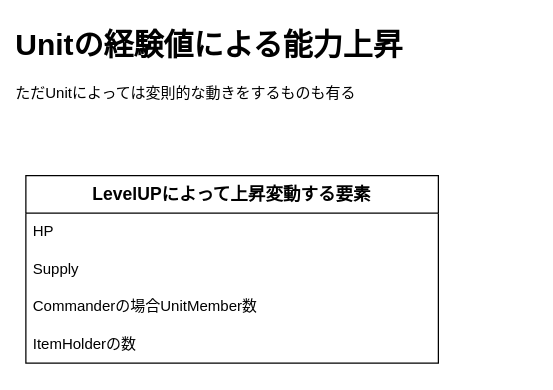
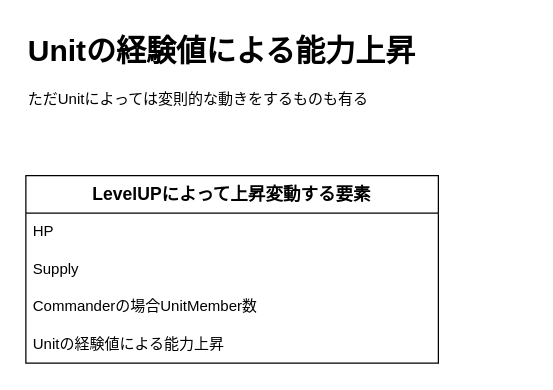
  <mxCell id="0" />
  <mxCell id="1" parent="0" />
- <mxCell id="2" value="&lt;h1 style=&quot;margin-top: 0px;&quot;&gt;Unitの経験値による能力上昇&lt;/h1&gt;&lt;div&gt;ただUnitによっては変則的な動きをするものも有る&lt;/div&gt;" style="text;html=1;whiteSpace=wrap;overflow=hidden;rounded=0;" vertex="1" parent="1"><mxGeometry x="10" y="15" width="400" height="70" as="geometry" /></mxCell>
+ <mxCell id="2" value="&lt;h1 style=&quot;margin-top: 0px;&quot;&gt;Unitの経験値による能力上昇&lt;/h1&gt;&lt;div&gt;ただUnitによっては変則的な動きをするものも有る&lt;/div&gt;" style="text;html=1;whiteSpace=wrap;overflow=hidden;rounded=0;" vertex="1" parent="1"><mxGeometry x="20" y="20" width="400" height="70" as="geometry" /></mxCell>
  <mxCell id="3" value="&lt;h3&gt;LevelUPによって上昇変動する要素&lt;/h3&gt;" style="swimlane;fontStyle=0;childLayout=stackLayout;horizontal=1;startSize=30;horizontalStack=0;resizeParent=1;resizeParentMax=0;resizeLast=0;collapsible=1;marginBottom=0;whiteSpace=wrap;html=1;" vertex="1" parent="1"><mxGeometry x="20" y="140" width="330" height="150" as="geometry" /></mxCell>
  <mxCell id="4" value="HP" style="text;strokeColor=none;fillColor=none;align=left;verticalAlign=middle;spacingLeft=4;spacingRight=4;overflow=hidden;points=[[0,0.5],[1,0.5]];portConstraint=eastwest;rotatable=0;whiteSpace=wrap;html=1;" vertex="1" parent="3"><mxGeometry y="30" width="330" height="30" as="geometry" /></mxCell>
  <mxCell id="5" value="Supply" style="text;strokeColor=none;fillColor=none;align=left;verticalAlign=middle;spacingLeft=4;spacingRight=4;overflow=hidden;points=[[0,0.5],[1,0.5]];portConstraint=eastwest;rotatable=0;whiteSpace=wrap;html=1;" vertex="1" parent="3"><mxGeometry y="60" width="330" height="30" as="geometry" /></mxCell>
  <mxCell id="6" value="Commanderの場合UnitMember数" style="text;strokeColor=none;fillColor=none;align=left;verticalAlign=middle;spacingLeft=4;spacingRight=4;overflow=hidden;points=[[0,0.5],[1,0.5]];portConstraint=eastwest;rotatable=0;whiteSpace=wrap;html=1;" vertex="1" parent="3"><mxGeometry y="90" width="330" height="30" as="geometry" /></mxCell>
- <mxCell id="7" value="ItemHolderの数" style="text;strokeColor=none;fillColor=none;align=left;verticalAlign=middle;spacingLeft=4;spacingRight=4;overflow=hidden;points=[[0,0.5],[1,0.5]];portConstraint=eastwest;rotatable=0;whiteSpace=wrap;html=1;" vertex="1" parent="3"><mxGeometry y="120" width="330" height="30" as="geometry" /></mxCell>
+ <mxCell id="7" value="Unitの経験値による能力上昇" style="text;strokeColor=none;fillColor=none;align=left;verticalAlign=middle;spacingLeft=4;spacingRight=4;overflow=hidden;points=[[0,0.5],[1,0.5]];portConstraint=eastwest;rotatable=0;whiteSpace=wrap;html=1;" vertex="1" parent="3"><mxGeometry y="120" width="330" height="30" as="geometry" /></mxCell>
